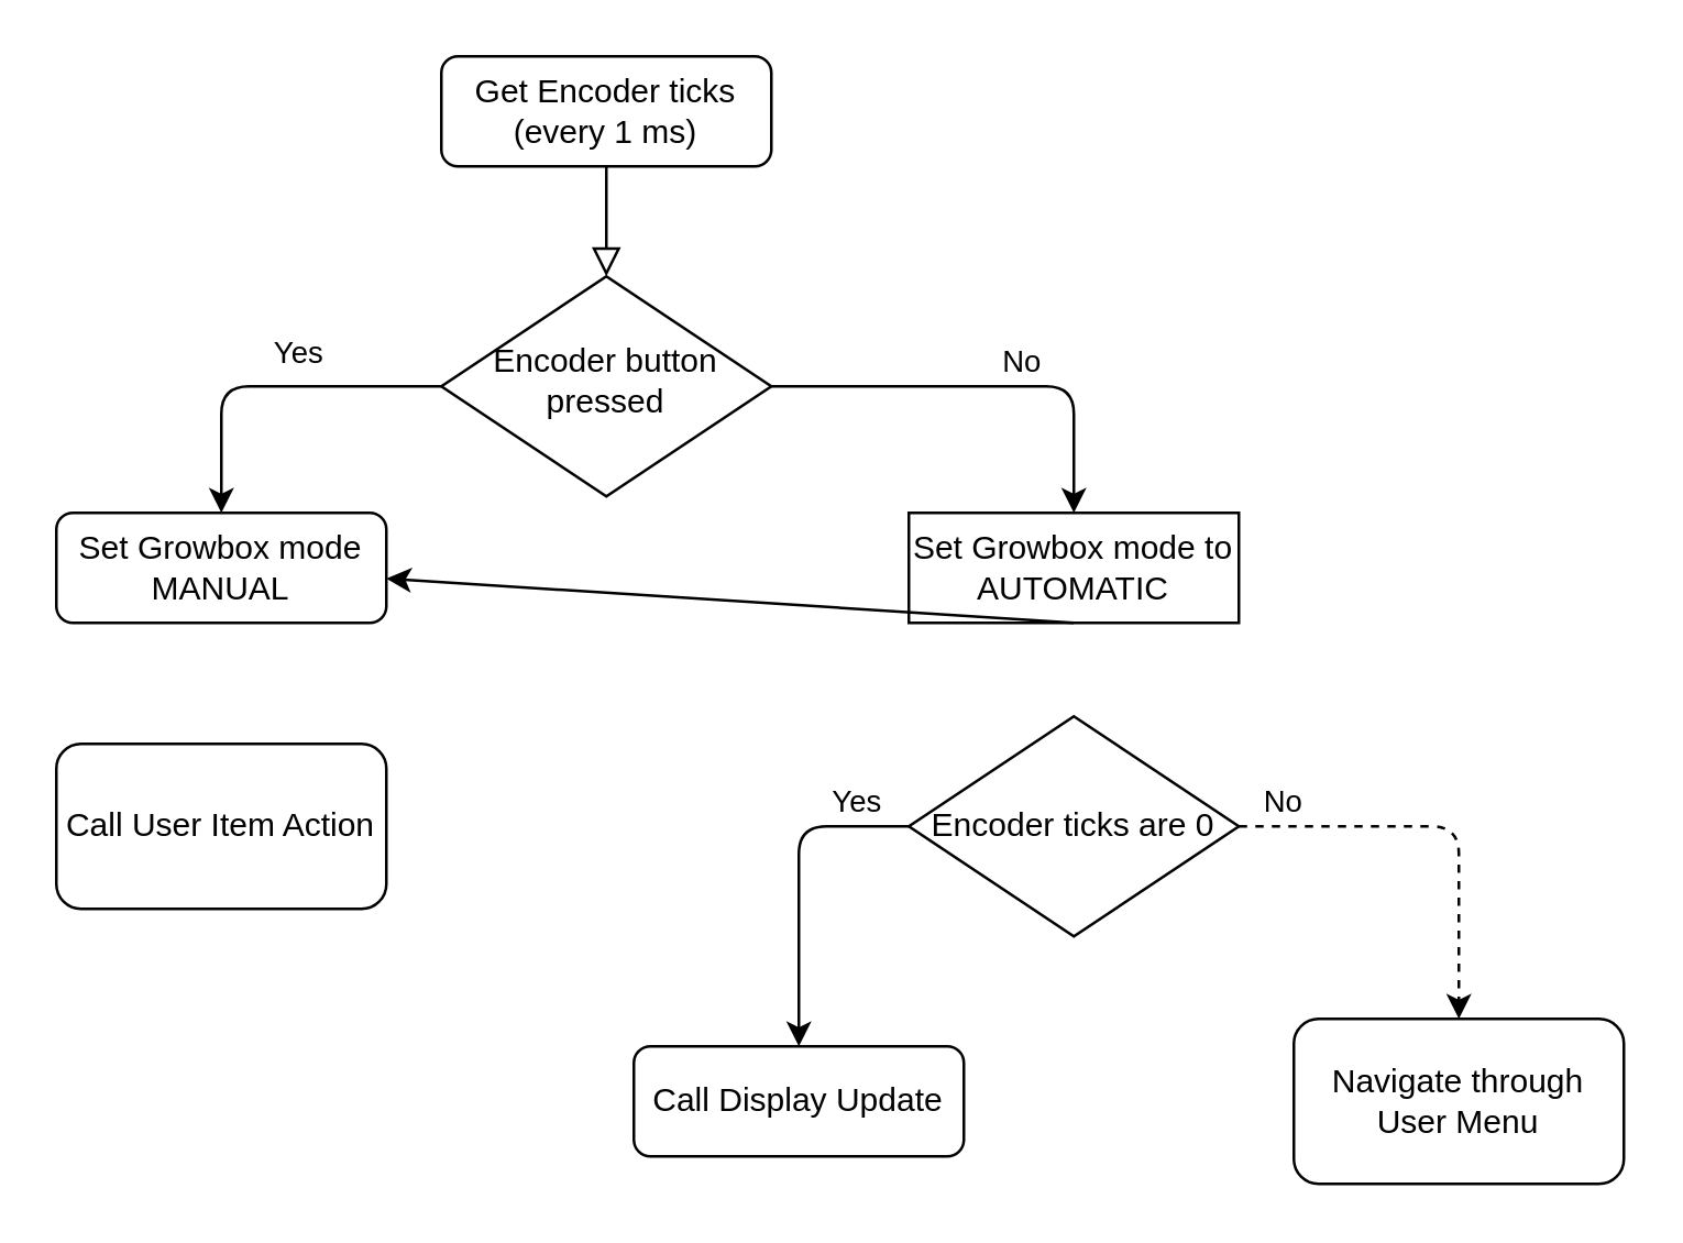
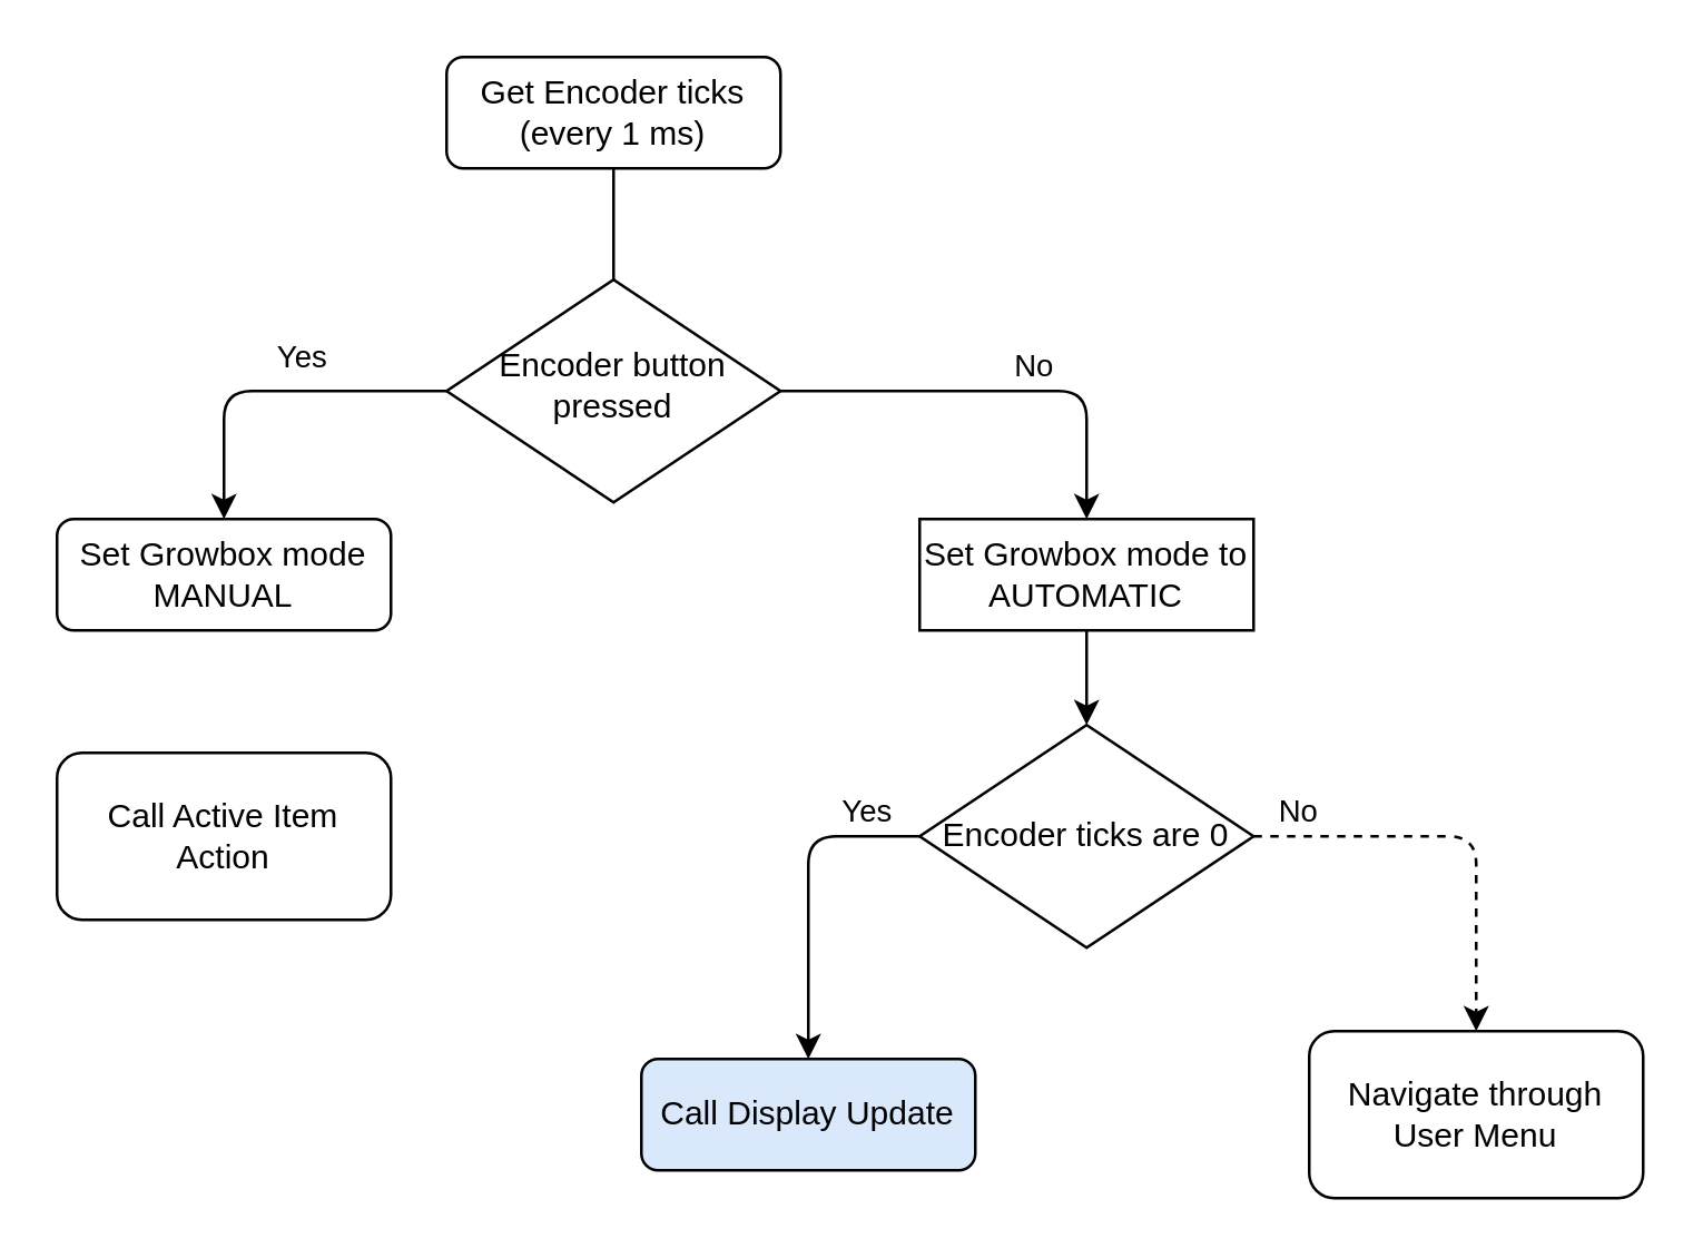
  <mxCell id="0" />
  <mxCell id="1" parent="0" />
- <mxCell id="2" value="" style="rounded=0;html=1;jettySize=auto;orthogonalLoop=1;fontSize=11;endArrow=block;endFill=0;endSize=8;strokeWidth=1;shadow=0;labelBackgroundColor=none;edgeStyle=orthogonalEdgeStyle;" parent="1" source="3" target="4" edge="1"><mxGeometry relative="1" as="geometry" /></mxCell>
+ <mxCell id="2" value="" style="rounded=0;html=1;jettySize=auto;orthogonalLoop=1;fontSize=11;endArrow=none;endFill=0;endSize=8;strokeWidth=1;shadow=0;labelBackgroundColor=none;edgeStyle=orthogonalEdgeStyle;" parent="1" source="3" target="4" edge="1"><mxGeometry relative="1" as="geometry" /></mxCell>
  <mxCell id="3" value="Get Encoder ticks (every 1 ms)" style="rounded=1;whiteSpace=wrap;html=1;fontSize=12;glass=0;strokeWidth=1;shadow=0;" parent="1" vertex="1"><mxGeometry x="160" y="20" width="120" height="40" as="geometry" /></mxCell>
  <mxCell id="4" value="Encoder button pressed" style="rhombus;whiteSpace=wrap;html=1;shadow=0;fontFamily=Helvetica;fontSize=12;align=center;strokeWidth=1;spacing=6;spacingTop=-4;" parent="1" vertex="1"><mxGeometry x="160" y="100" width="120" height="80" as="geometry" /></mxCell>
  <mxCell id="5" value="Set Growbox mode to AUTOMATIC" style="whiteSpace=wrap;html=1;fontSize=12;glass=0;strokeWidth=1;shadow=0;rounded=0;" parent="1" vertex="1"><mxGeometry x="330" y="186" width="120" height="40" as="geometry" /></mxCell>
  <mxCell id="6" value="Encoder ticks are 0" style="rhombus;whiteSpace=wrap;html=1;" parent="1" vertex="1"><mxGeometry x="330" y="260" width="120" height="80" as="geometry" /></mxCell>
- <mxCell id="7" value="" style="endArrow=classic;html=1;exitX=0.5;exitY=1;exitDx=0;exitDy=0;" parent="1" source="5" target="18" edge="1"><mxGeometry width="50" height="50" relative="1" as="geometry"><mxPoint x="280" y="470" as="sourcePoint" /><mxPoint x="330" y="420" as="targetPoint" /></mxGeometry></mxCell>
+ <mxCell id="7" value="" style="endArrow=classic;html=1;exitX=0.5;exitY=1;exitDx=0;exitDy=0;entryX=0.5;entryY=0;entryDx=0;entryDy=0;" parent="1" source="5" target="6" edge="1"><mxGeometry width="50" height="50" relative="1" as="geometry"><mxPoint x="280" y="470" as="sourcePoint" /><mxPoint x="330" y="420" as="targetPoint" /></mxGeometry></mxCell>
  <mxCell id="8" value="" style="endArrow=classic;html=1;exitX=0;exitY=0.5;exitDx=0;exitDy=0;" parent="1" source="6" edge="1"><mxGeometry relative="1" as="geometry"><mxPoint x="290" y="300" as="sourcePoint" /><mxPoint x="290" y="380" as="targetPoint" /><Array as="points"><mxPoint x="290" y="300" /></Array></mxGeometry></mxCell>
  <mxCell id="9" value="Yes" style="edgeLabel;resizable=0;html=1;align=center;verticalAlign=middle;" parent="8" connectable="0" vertex="1"><mxGeometry relative="1" as="geometry"><mxPoint x="20" y="-30" as="offset" /></mxGeometry></mxCell>
- <mxCell id="10" value="Call Display Update" style="rounded=1;whiteSpace=wrap;html=1;" parent="1" vertex="1"><mxGeometry x="230" y="380" width="120" height="40" as="geometry" /></mxCell>
+ <mxCell id="10" value="Call Display Update" style="rounded=1;whiteSpace=wrap;html=1;fillColor=#dae8fc;" parent="1" vertex="1"><mxGeometry x="230" y="380" width="120" height="40" as="geometry" /></mxCell>
  <mxCell id="11" value="Navigate through User Menu" style="rounded=1;whiteSpace=wrap;html=1;" parent="1" vertex="1"><mxGeometry x="470" y="370" width="120" height="60" as="geometry" /></mxCell>
  <mxCell id="12" value="&lt;br&gt;" style="endArrow=classic;html=1;exitX=1;exitY=0.5;exitDx=0;exitDy=0;entryX=0.5;entryY=0;entryDx=0;entryDy=0;dashed=1;" parent="1" source="6" target="11" edge="1"><mxGeometry relative="1" as="geometry"><mxPoint x="520" y="300" as="sourcePoint" /><mxPoint x="480" y="380" as="targetPoint" /><Array as="points"><mxPoint x="530" y="300" /></Array></mxGeometry></mxCell>
  <mxCell id="13" value="No" style="edgeLabel;resizable=0;html=1;align=center;verticalAlign=middle;" parent="12" connectable="0" vertex="1"><mxGeometry relative="1" as="geometry"><mxPoint x="-60" y="-10" as="offset" /></mxGeometry></mxCell>
  <mxCell id="14" value="" style="endArrow=classic;html=1;exitX=0;exitY=0.5;exitDx=0;exitDy=0;entryX=0.5;entryY=0;entryDx=0;entryDy=0;" parent="1" target="18" edge="1"><mxGeometry relative="1" as="geometry"><mxPoint x="160" y="140" as="sourcePoint" /><mxPoint x="120" y="190" as="targetPoint" /><Array as="points"><mxPoint x="80" y="140" /></Array></mxGeometry></mxCell>
  <mxCell id="15" value="Yes" style="edgeLabel;resizable=0;html=1;align=center;verticalAlign=middle;" parent="14" connectable="0" vertex="1"><mxGeometry relative="1" as="geometry"><mxPoint x="10" y="-12.76" as="offset" /></mxGeometry></mxCell>
  <mxCell id="16" value="&lt;br&gt;" style="endArrow=classic;html=1;exitX=1;exitY=0.5;exitDx=0;exitDy=0;entryX=0.5;entryY=0;entryDx=0;entryDy=0;" parent="1" target="5" edge="1"><mxGeometry relative="1" as="geometry"><mxPoint x="280" y="140" as="sourcePoint" /><mxPoint x="360" y="210" as="targetPoint" /><Array as="points"><mxPoint x="390" y="140" /></Array></mxGeometry></mxCell>
  <mxCell id="17" value="No" style="edgeLabel;resizable=0;html=1;align=center;verticalAlign=middle;" parent="16" connectable="0" vertex="1"><mxGeometry relative="1" as="geometry"><mxPoint x="12.07" y="-10" as="offset" /></mxGeometry></mxCell>
  <mxCell id="18" value="Set Growbox mode MANUAL" style="rounded=1;whiteSpace=wrap;html=1;" parent="1" vertex="1"><mxGeometry x="20" y="186" width="120" height="40" as="geometry" /></mxCell>
- <mxCell id="19" value="Call User Item Action" style="rounded=1;whiteSpace=wrap;html=1;" parent="1" vertex="1"><mxGeometry x="20" y="270" width="120" height="60" as="geometry" /></mxCell>
+ <mxCell id="19" value="Call Active Item Action" style="rounded=1;whiteSpace=wrap;html=1;" parent="1" vertex="1"><mxGeometry x="20" y="270" width="120" height="60" as="geometry" /></mxCell>
